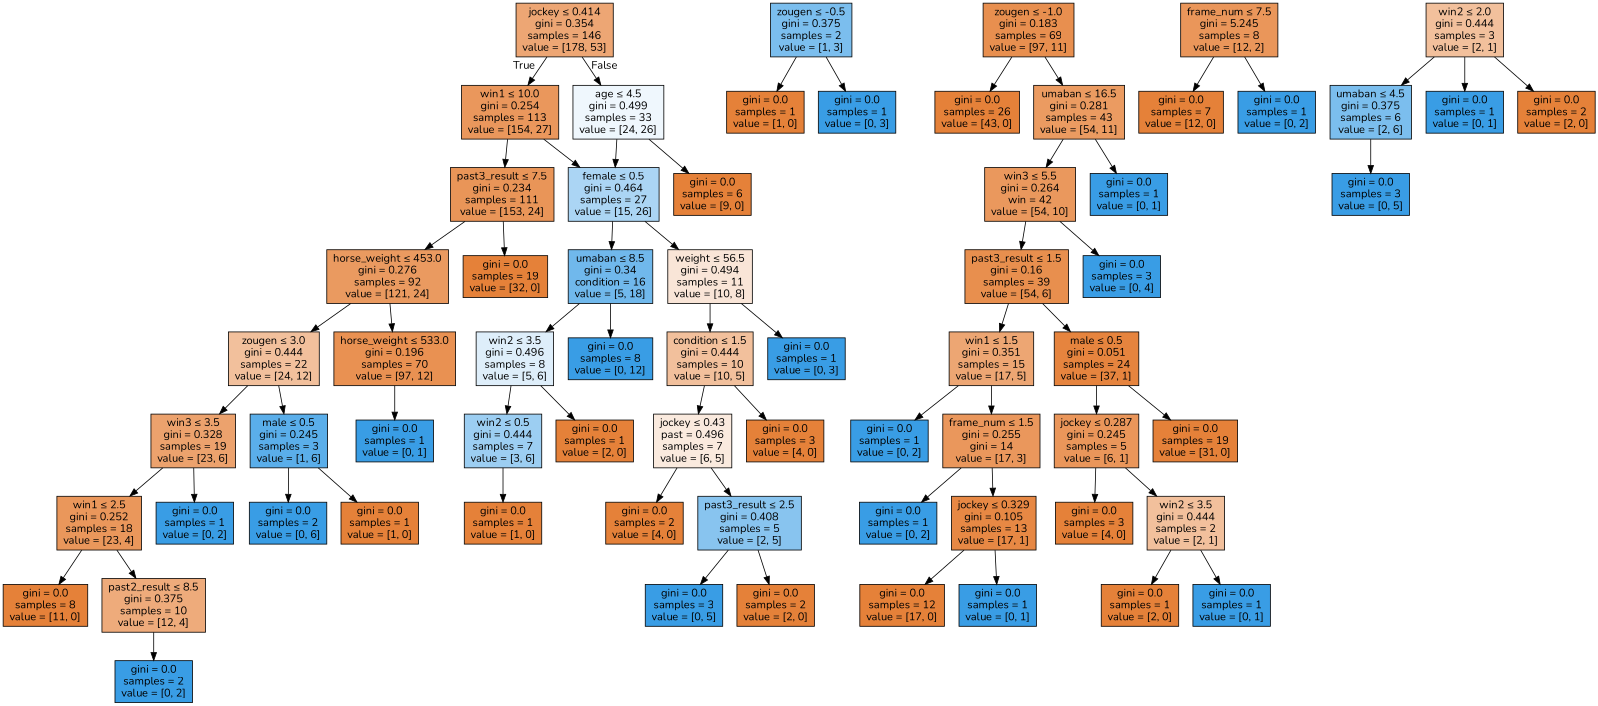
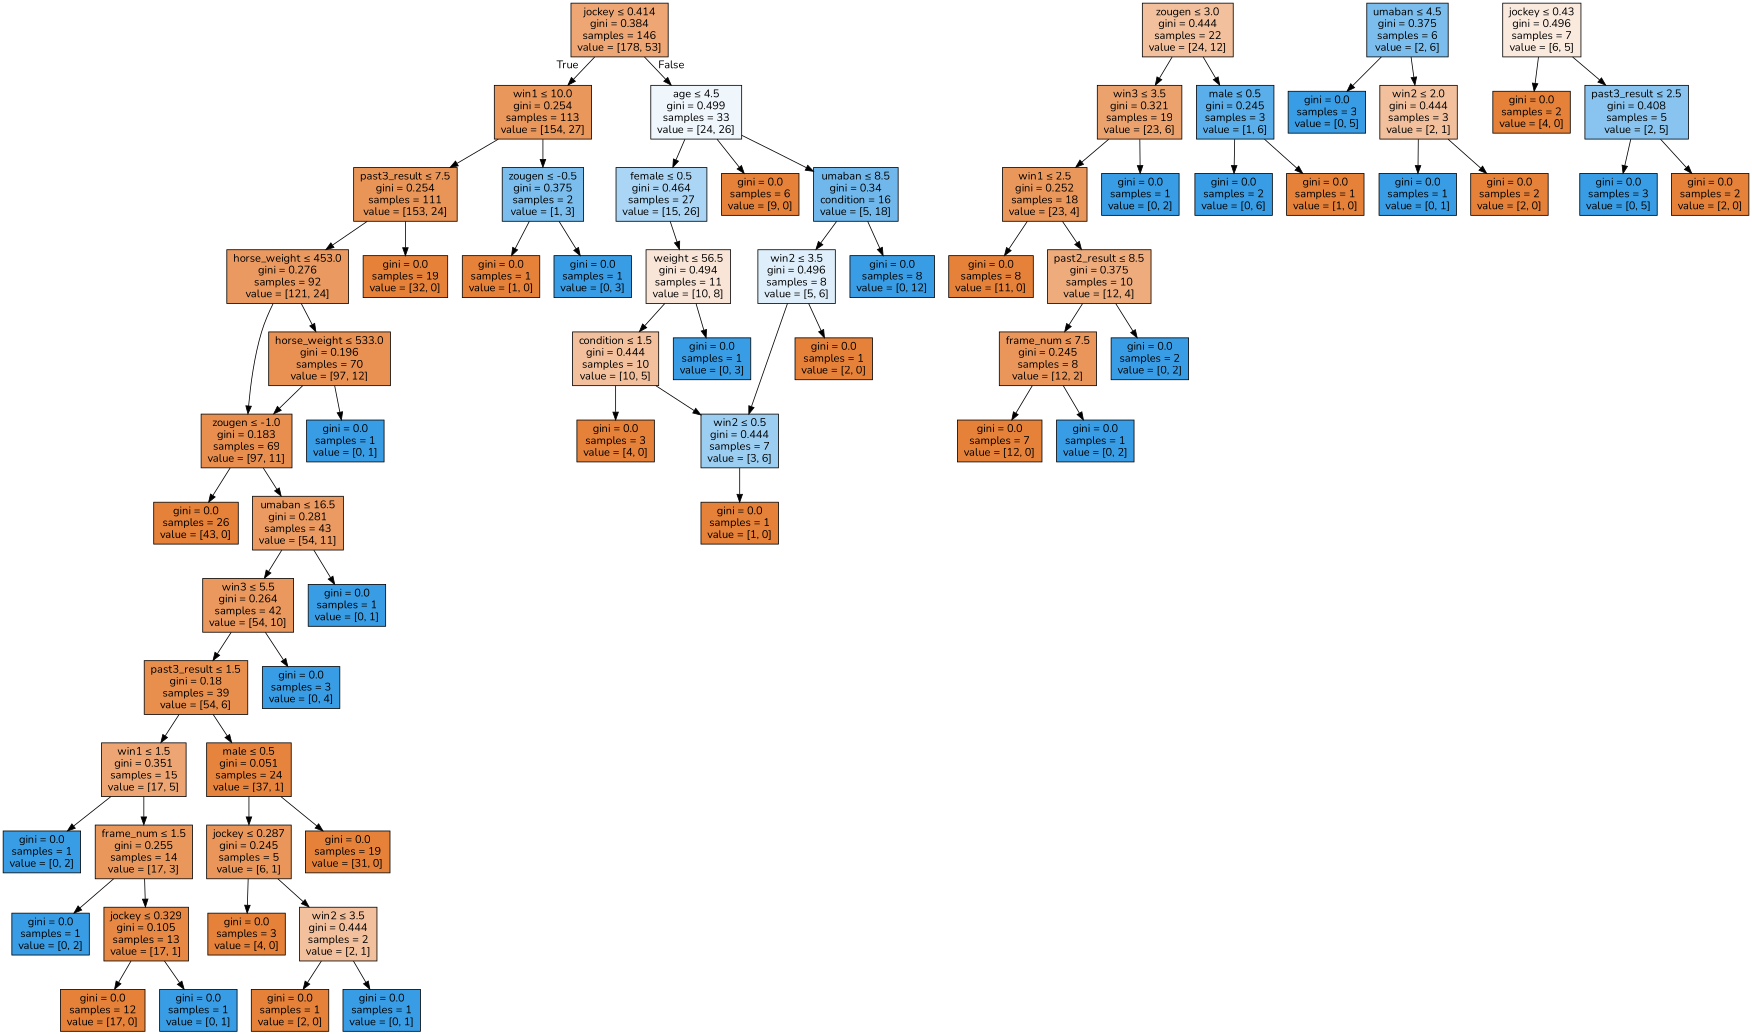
  digraph {
    fontname=Nunito
    node [color=black fillcolor="#e58139ff" fontname=Nunito shape=box style=filled]
    edge [fontname=Nunito]
-   n1 [fillcolor="#e58139b3" label=<jockey &le; 0.414<br/>gini = 0.354<br/>samples = 146<br/>value = [178, 53]>]
+   n1 [fillcolor="#e58139b3" label=<jockey &le; 0.414<br/>gini = 0.384<br/>samples = 146<br/>value = [178, 53]>]
    n2 [fillcolor="#e58139d2" label=<win1 &le; 10.0<br/>gini = 0.254<br/>samples = 113<br/>value = [154, 27]>]
    n3 [fillcolor="#399de514" label=<age &le; 4.5<br/>gini = 0.499<br/>samples = 33<br/>value = [24, 26]>]
-   n4 [fillcolor="#e58139d7" label=<past3_result &le; 7.5<br/>gini = 0.234<br/>samples = 111<br/>value = [153, 24]>]
+   n4 [fillcolor="#e58139d7" label=<past3_result &le; 7.5<br/>gini = 0.254<br/>samples = 111<br/>value = [153, 24]>]
    n5 [fillcolor="#399de5aa" label=<zougen &le; -0.5<br/>gini = 0.375<br/>samples = 2<br/>value = [1, 3]>]
    n6 [fillcolor="#399de56c" label=<female &le; 0.5<br/>gini = 0.464<br/>samples = 27<br/>value = [15, 26]>]
    n7 [label=<gini = 0.0<br/>samples = 6<br/>value = [9, 0]>]
    n8 [fillcolor="#e58139cc" label=<horse_weight &le; 453.0<br/>gini = 0.276<br/>samples = 92<br/>value = [121, 24]>]
    n9 [label=<gini = 0.0<br/>samples = 19<br/>value = [32, 0]>]
    n10 [label=<gini = 0.0<br/>samples = 1<br/>value = [1, 0]>]
    n11 [fillcolor="#399de5ff" label=<gini = 0.0<br/>samples = 1<br/>value = [0, 3]>]
    n12 [fillcolor="#e581397f" label=<zougen &le; 3.0<br/>gini = 0.444<br/>samples = 22<br/>value = [24, 12]>]
    n13 [fillcolor="#e58139df" label=<horse_weight &le; 533.0<br/>gini = 0.196<br/>samples = 70<br/>value = [97, 12]>]
-   n14 [fillcolor="#e58139bc" label=<win3 &le; 3.5<br/>gini = 0.328<br/>samples = 19<br/>value = [23, 6]>]
+   n14 [fillcolor="#e58139bc" label=<win3 &le; 3.5<br/>gini = 0.321<br/>samples = 19<br/>value = [23, 6]>]
    n15 [fillcolor="#399de5d4" label=<male &le; 0.5<br/>gini = 0.245<br/>samples = 3<br/>value = [1, 6]>]
    n16 [fillcolor="#e58139e2" label=<zougen &le; -1.0<br/>gini = 0.183<br/>samples = 69<br/>value = [97, 11]>]
    n17 [fillcolor="#399de5ff" label=<gini = 0.0<br/>samples = 1<br/>value = [0, 1]>]
    n18 [fillcolor="#e58139d3" label=<win1 &le; 2.5<br/>gini = 0.252<br/>samples = 18<br/>value = [23, 4]>]
    n19 [fillcolor="#399de5ff" label=<gini = 0.0<br/>samples = 1<br/>value = [0, 2]>]
    n20 [fillcolor="#399de5ff" label=<gini = 0.0<br/>samples = 2<br/>value = [0, 6]>]
    n21 [label=<gini = 0.0<br/>samples = 1<br/>value = [1, 0]>]
    n22 [label=<gini = 0.0<br/>samples = 8<br/>value = [11, 0]>]
    n23 [fillcolor="#e58139aa" label=<past2_result &le; 8.5<br/>gini = 0.375<br/>samples = 10<br/>value = [12, 4]>]
-   n24 [fillcolor="#e58139d4" label=<frame_num &le; 7.5<br/>gini = 5.245<br/>samples = 8<br/>value = [12, 2]>]
+   n24 [fillcolor="#e58139d4" label=<frame_num &le; 7.5<br/>gini = 0.245<br/>samples = 8<br/>value = [12, 2]>]
    n25 [fillcolor="#399de5ff" label=<gini = 0.0<br/>samples = 2<br/>value = [0, 2]>]
    n26 [label=<gini = 0.0<br/>samples = 7<br/>value = [12, 0]>]
    n27 [fillcolor="#399de5ff" label=<gini = 0.0<br/>samples = 1<br/>value = [0, 2]>]
    n28 [label=<gini = 0.0<br/>samples = 26<br/>value = [43, 0]>]
    n29 [fillcolor="#e58139cb" label=<umaban &le; 16.5<br/>gini = 0.281<br/>samples = 43<br/>value = [54, 11]>]
-   n30 [fillcolor="#e58139d0" label=<win3 &le; 5.5<br/>gini = 0.264<br/>win = 42<br/>value = [54, 10]>]
+   n30 [fillcolor="#e58139d0" label=<win3 &le; 5.5<br/>gini = 0.264<br/>samples = 42<br/>value = [54, 10]>]
    n31 [fillcolor="#399de5ff" label=<gini = 0.0<br/>samples = 1<br/>value = [0, 1]>]
-   n32 [fillcolor="#e58139e3" label=<past3_result &le; 1.5<br/>gini = 0.16<br/>samples = 39<br/>value = [54, 6]>]
+   n32 [fillcolor="#e58139e3" label=<past3_result &le; 1.5<br/>gini = 0.18<br/>samples = 39<br/>value = [54, 6]>]
    n33 [fillcolor="#399de5ff" label=<gini = 0.0<br/>samples = 3<br/>value = [0, 4]>]
    n34 [fillcolor="#e58139b4" label=<win1 &le; 1.5<br/>gini = 0.351<br/>samples = 15<br/>value = [17, 5]>]
    n35 [fillcolor="#e58139f8" label=<male &le; 0.5<br/>gini = 0.051<br/>samples = 24<br/>value = [37, 1]>]
    n36 [fillcolor="#399de5ff" label=<gini = 0.0<br/>samples = 1<br/>value = [0, 2]>]
-   n37 [fillcolor="#e58139d2" label=<frame_num &le; 1.5<br/>gini = 0.255<br/>gini = 14<br/>value = [17, 3]>]
+   n37 [fillcolor="#e58139d2" label=<frame_num &le; 1.5<br/>gini = 0.255<br/>samples = 14<br/>value = [17, 3]>]
    n38 [fillcolor="#e58139d4" label=<jockey &le; 0.287<br/>gini = 0.245<br/>samples = 5<br/>value = [6, 1]>]
    n39 [label=<gini = 0.0<br/>samples = 19<br/>value = [31, 0]>]
    n40 [fillcolor="#399de5ff" label=<gini = 0.0<br/>samples = 1<br/>value = [0, 2]>]
    n41 [fillcolor="#e58139f0" label=<jockey &le; 0.329<br/>gini = 0.105<br/>samples = 13<br/>value = [17, 1]>]
    n42 [label=<gini = 0.0<br/>samples = 12<br/>value = [17, 0]>]
    n43 [fillcolor="#399de5ff" label=<gini = 0.0<br/>samples = 1<br/>value = [0, 1]>]
    n44 [label=<gini = 0.0<br/>samples = 3<br/>value = [4, 0]>]
    n45 [fillcolor="#e581397f" label=<win2 &le; 3.5<br/>gini = 0.444<br/>samples = 2<br/>value = [2, 1]>]
    n46 [label=<gini = 0.0<br/>samples = 1<br/>value = [2, 0]>]
    n47 [fillcolor="#399de5ff" label=<gini = 0.0<br/>samples = 1<br/>value = [0, 1]>]
    n48 [fillcolor="#399de5b8" label=<umaban &le; 8.5<br/>gini = 0.34<br/>condition = 16<br/>value = [5, 18]>]
    n49 [fillcolor="#e5813933" label=<weight &le; 56.5<br/>gini = 0.494<br/>samples = 11<br/>value = [10, 8]>]
    n50 [fillcolor="#399de52a" label=<win2 &le; 3.5<br/>gini = 0.496<br/>samples = 8<br/>value = [5, 6]>]
    n51 [fillcolor="#399de5ff" label=<gini = 0.0<br/>samples = 8<br/>value = [0, 12]>]
    n52 [fillcolor="#e581397f" label=<condition &le; 1.5<br/>gini = 0.444<br/>samples = 10<br/>value = [10, 5]>]
    n53 [fillcolor="#399de5ff" label=<gini = 0.0<br/>samples = 1<br/>value = [0, 3]>]
    n54 [fillcolor="#399de57f" label=<win2 &le; 0.5<br/>gini = 0.444<br/>samples = 7<br/>value = [3, 6]>]
    n55 [label=<gini = 0.0<br/>samples = 1<br/>value = [2, 0]>]
    n56 [label=<gini = 0.0<br/>samples = 1<br/>value = [1, 0]>]
    n57 [fillcolor="#399de5aa" label=<umaban &le; 4.5<br/>gini = 0.375<br/>samples = 6<br/>value = [2, 6]>]
    n58 [fillcolor="#399de5ff" label=<gini = 0.0<br/>samples = 3<br/>value = [0, 5]>]
    n59 [fillcolor="#e581397f" label=<win2 &le; 2.0<br/>gini = 0.444<br/>samples = 3<br/>value = [2, 1]>]
    n60 [fillcolor="#399de5ff" label=<gini = 0.0<br/>samples = 1<br/>value = [0, 1]>]
    n61 [label=<gini = 0.0<br/>samples = 2<br/>value = [2, 0]>]
-   n62 [fillcolor="#e581392a" label=<jockey &le; 0.43<br/>past = 0.496<br/>samples = 7<br/>value = [6, 5]>]
+   n62 [fillcolor="#e581392a" label=<jockey &le; 0.43<br/>gini = 0.496<br/>samples = 7<br/>value = [6, 5]>]
    n63 [label=<gini = 0.0<br/>samples = 3<br/>value = [4, 0]>]
    n64 [label=<gini = 0.0<br/>samples = 2<br/>value = [4, 0]>]
    n65 [fillcolor="#399de599" label=<past3_result &le; 2.5<br/>gini = 0.408<br/>samples = 5<br/>value = [2, 5]>]
    n66 [fillcolor="#399de5ff" label=<gini = 0.0<br/>samples = 3<br/>value = [0, 5]>]
    n67 [label=<gini = 0.0<br/>samples = 2<br/>value = [2, 0]>]
    n1 -> n2 [headlabel=True labelangle=45 labeldistance=2.5]
    n1 -> n3 [headlabel=False labelangle=-45 labeldistance=2.5]
    n2 -> n4
-   n2 -> n6
+   n2 -> n5
    n3 -> n6
    n3 -> n7
    n4 -> n8
    n4 -> n9
    n5 -> n10
    n5 -> n11
-   n6 -> n48
+   n3 -> n48
    n6 -> n49
-   n8 -> n12
+   n8 -> n16
    n8 -> n13
    n12 -> n14
    n12 -> n15
+   n13 -> n16
    n13 -> n17
    n14 -> n18
    n14 -> n19
    n15 -> n20
    n15 -> n21
    n16 -> n28
    n16 -> n29
    n18 -> n22
    n18 -> n23
+   n23 -> n24
    n23 -> n25
    n24 -> n26
    n24 -> n27
    n29 -> n30
    n29 -> n31
    n30 -> n32
    n30 -> n33
    n32 -> n34
    n32 -> n35
    n34 -> n36
    n34 -> n37
    n35 -> n38
    n35 -> n39
    n37 -> n40
    n37 -> n41
    n38 -> n44
    n38 -> n45
    n41 -> n42
    n41 -> n43
    n45 -> n46
    n45 -> n47
    n48 -> n50
    n48 -> n51
    n49 -> n52
    n49 -> n53
    n50 -> n54
    n50 -> n55
-   n52 -> n62
+   n52 -> n54
    n52 -> n63
    n54 -> n56
    n57 -> n58
-   n59 -> n57
+   n57 -> n59
    n59 -> n60
    n59 -> n61
    n62 -> n64
    n62 -> n65
    n65 -> n66
    n65 -> n67
  }
